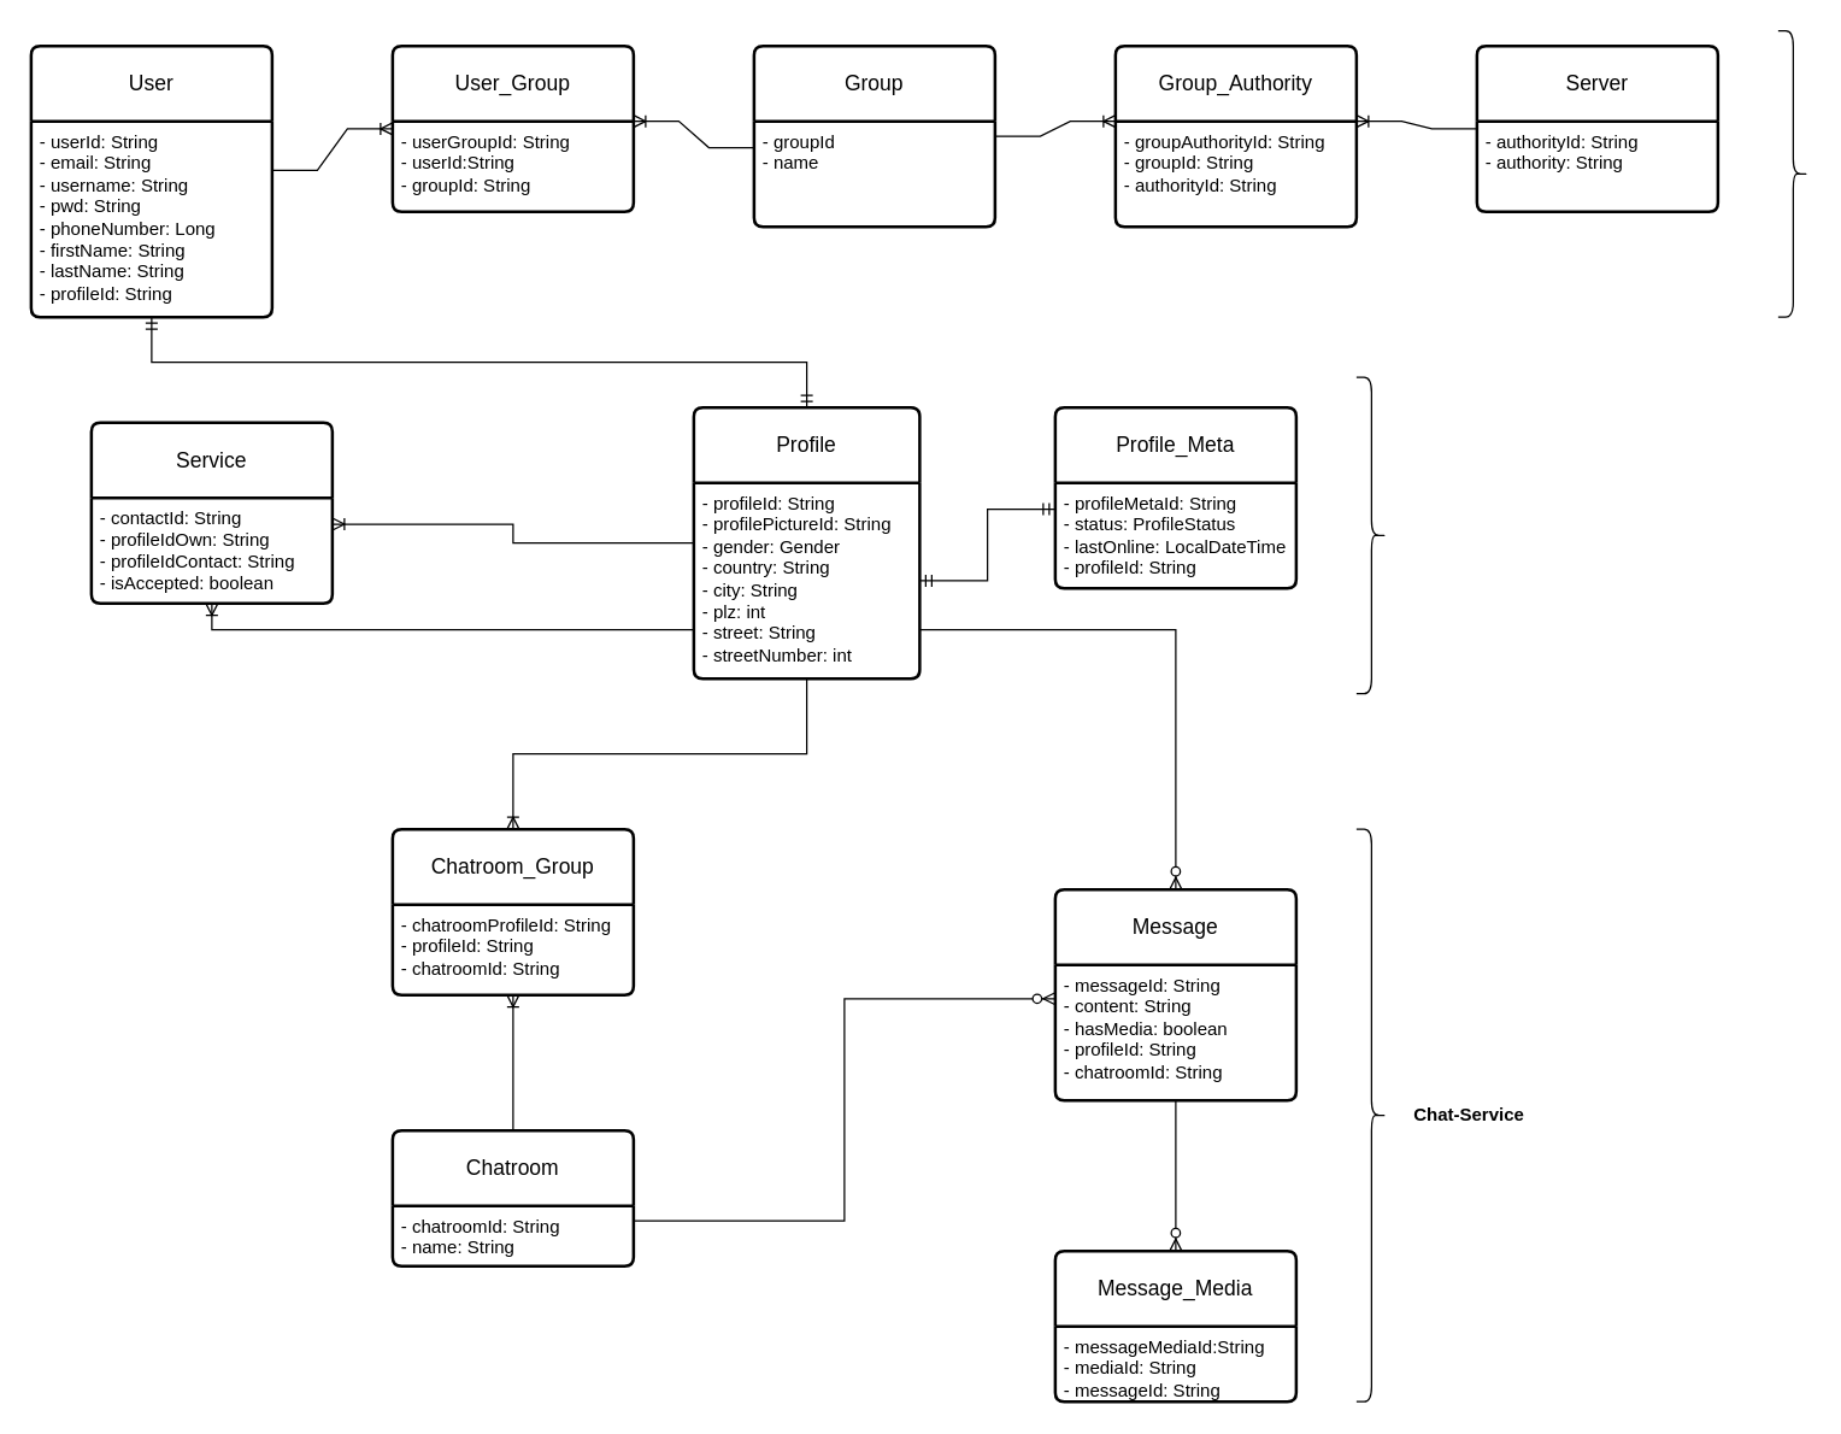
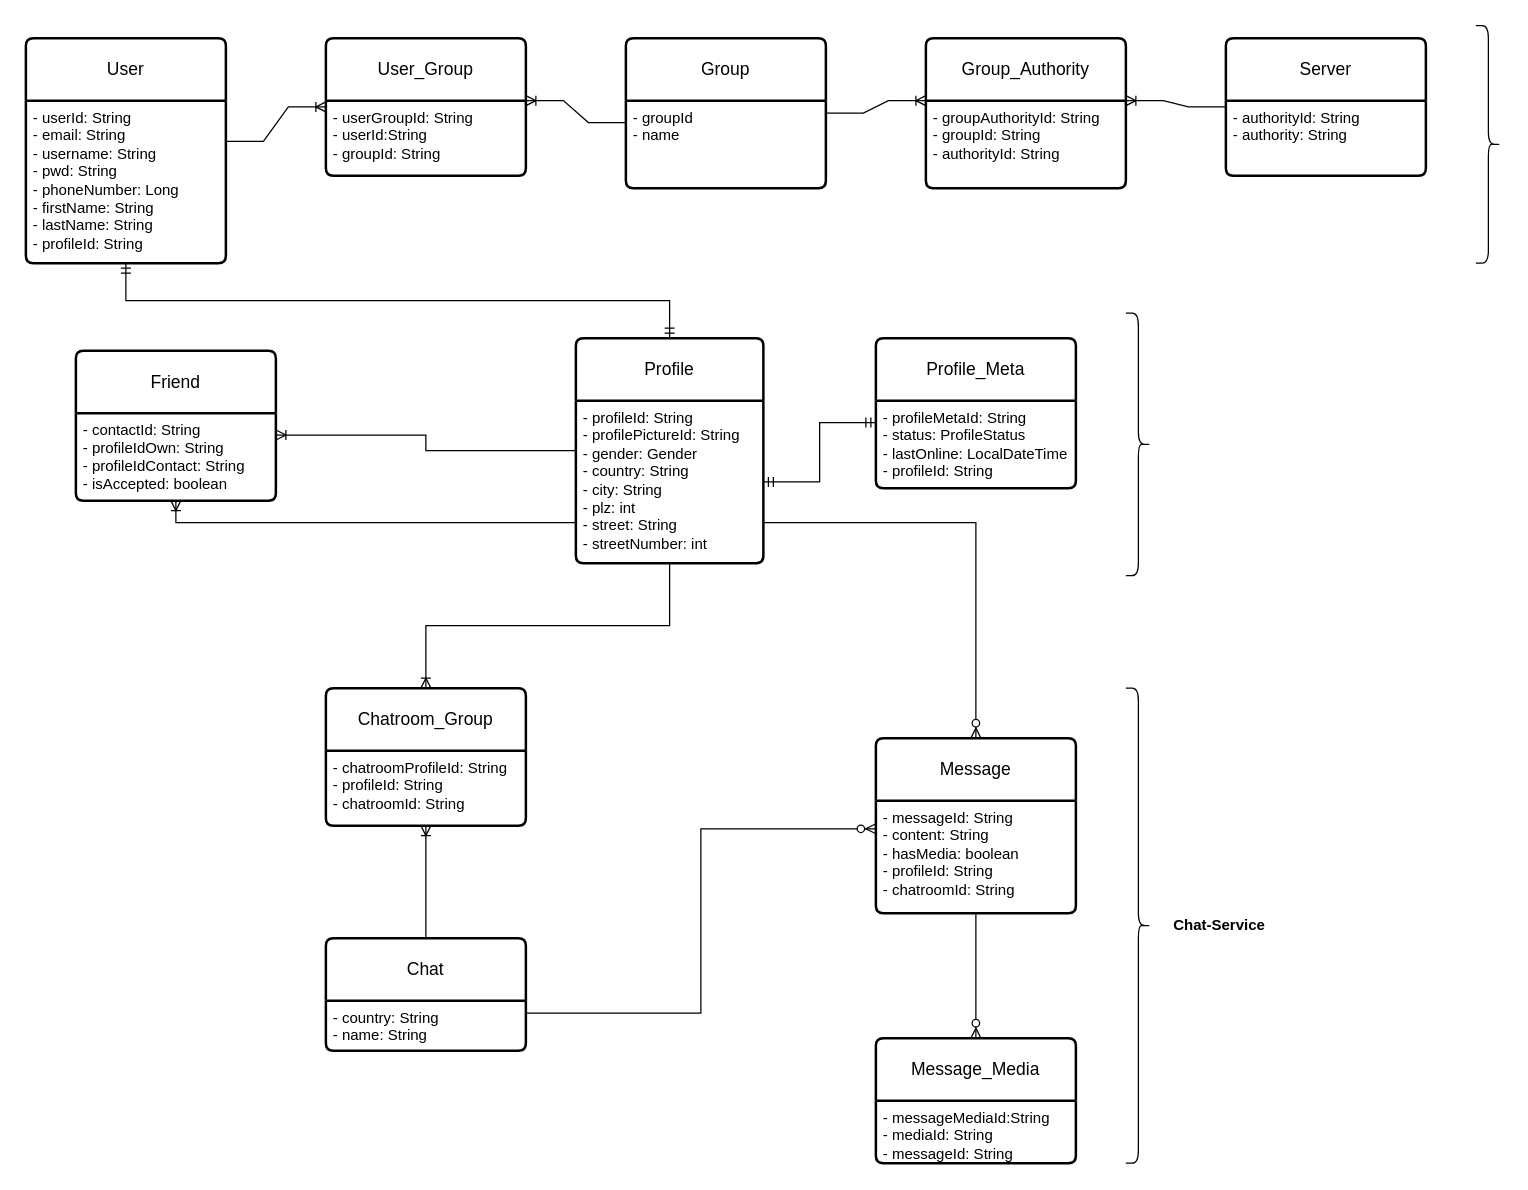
  <mxCell id="0" />
  <mxCell id="1" parent="0" />
  <mxCell id="2" value="User" style="swimlane;childLayout=stackLayout;horizontal=1;startSize=50;horizontalStack=0;rounded=1;fontSize=14;fontStyle=0;strokeWidth=2;resizeParent=0;resizeLast=1;shadow=0;dashed=0;align=center;arcSize=4;whiteSpace=wrap;html=1;" parent="1" vertex="1"><mxGeometry x="20" y="30" width="160" height="180" as="geometry" /></mxCell>
  <mxCell id="3" value="- userId: String&lt;br&gt;- email: String&lt;div&gt;- username: String&lt;/div&gt;&lt;div&gt;- pwd: String&lt;/div&gt;&lt;div&gt;-&lt;span style=&quot;background-color: transparent; color: light-dark(rgb(0, 0, 0), rgb(255, 255, 255));&quot;&gt;&amp;nbsp;phoneNumber: Long&lt;/span&gt;&lt;/div&gt;&lt;div&gt;&lt;div&gt;&lt;div&gt;- firstName: String&lt;/div&gt;&lt;div&gt;- lastName: String&lt;/div&gt;&lt;/div&gt;&lt;div&gt;- profileId: String&lt;/div&gt;&lt;/div&gt;&lt;div&gt;&lt;br&gt;&lt;/div&gt;" style="align=left;strokeColor=none;fillColor=none;spacingLeft=4;fontSize=12;verticalAlign=top;resizable=0;rotatable=0;part=1;html=1;" parent="2" vertex="1"><mxGeometry y="50" width="160" height="130" as="geometry" /></mxCell>
  <mxCell id="4" value="User_Group" style="swimlane;childLayout=stackLayout;horizontal=1;startSize=50;horizontalStack=0;rounded=1;fontSize=14;fontStyle=0;strokeWidth=2;resizeParent=0;resizeLast=1;shadow=0;dashed=0;align=center;arcSize=4;whiteSpace=wrap;html=1;" parent="1" vertex="1"><mxGeometry x="260" y="30" width="160" height="110" as="geometry" /></mxCell>
  <mxCell id="5" value="&lt;div&gt;&lt;span style=&quot;background-color: transparent; color: light-dark(rgb(0, 0, 0), rgb(255, 255, 255));&quot;&gt;- userGroupId: String&lt;/span&gt;&lt;/div&gt;- userId:String&lt;div&gt;- groupId: String&lt;/div&gt;" style="align=left;strokeColor=none;fillColor=none;spacingLeft=4;fontSize=12;verticalAlign=top;resizable=0;rotatable=0;part=1;html=1;" parent="4" vertex="1"><mxGeometry y="50" width="160" height="60" as="geometry" /></mxCell>
  <mxCell id="6" value="Server" style="swimlane;childLayout=stackLayout;horizontal=1;startSize=50;horizontalStack=0;rounded=1;fontSize=14;fontStyle=0;strokeWidth=2;resizeParent=0;resizeLast=1;shadow=0;dashed=0;align=center;arcSize=4;whiteSpace=wrap;html=1;" parent="1" vertex="1"><mxGeometry x="980" y="30" width="160" height="110" as="geometry" /></mxCell>
  <mxCell id="7" value="&lt;div&gt;&lt;div&gt;- authorityId: String&lt;/div&gt;&lt;div&gt;- authority: String&lt;/div&gt;&lt;/div&gt;&lt;div&gt;&lt;br&gt;&lt;/div&gt;" style="align=left;strokeColor=none;fillColor=none;spacingLeft=4;fontSize=12;verticalAlign=top;resizable=0;rotatable=0;part=1;html=1;" parent="6" vertex="1"><mxGeometry y="50" width="160" height="60" as="geometry" /></mxCell>
  <mxCell id="8" value="Profile" style="swimlane;childLayout=stackLayout;horizontal=1;startSize=50;horizontalStack=0;rounded=1;fontSize=14;fontStyle=0;strokeWidth=2;resizeParent=0;resizeLast=1;shadow=0;dashed=0;align=center;arcSize=4;whiteSpace=wrap;html=1;" parent="1" vertex="1"><mxGeometry x="460" y="270" width="150" height="180" as="geometry" /></mxCell>
  <mxCell id="9" value="&lt;div&gt;- profileId: String&lt;/div&gt;&lt;div&gt;- profilePictureId: String&lt;/div&gt;&lt;div&gt;- gender: Gender&lt;/div&gt;&lt;div&gt;- country: String&lt;/div&gt;&lt;div&gt;- city: String&lt;/div&gt;&lt;div&gt;- plz: int&lt;/div&gt;&lt;div&gt;- street: String&lt;/div&gt;&lt;div&gt;- streetNumber: int&lt;/div&gt;" style="align=left;strokeColor=none;fillColor=none;spacingLeft=4;fontSize=12;verticalAlign=top;resizable=0;rotatable=0;part=1;html=1;" parent="8" vertex="1"><mxGeometry y="50" width="150" height="130" as="geometry" /></mxCell>
  <mxCell id="10" style="edgeStyle=orthogonalEdgeStyle;rounded=0;orthogonalLoop=1;jettySize=auto;html=1;exitX=0.5;exitY=1;exitDx=0;exitDy=0;" parent="8" source="9" target="9" edge="1"><mxGeometry relative="1" as="geometry" /></mxCell>
  <mxCell id="11" value="" style="fontSize=12;html=1;endArrow=ERmandOne;startArrow=ERmandOne;rounded=0;exitX=0.5;exitY=0;exitDx=0;exitDy=0;entryX=0.5;entryY=1;entryDx=0;entryDy=0;edgeStyle=orthogonalEdgeStyle;" parent="1" source="8" target="3" edge="1"><mxGeometry width="100" height="100" relative="1" as="geometry"><mxPoint x="275" y="250" as="sourcePoint" /><mxPoint x="275" y="120" as="targetPoint" /></mxGeometry></mxCell>
  <mxCell id="12" value="Profile_Meta" style="swimlane;childLayout=stackLayout;horizontal=1;startSize=50;horizontalStack=0;rounded=1;fontSize=14;fontStyle=0;strokeWidth=2;resizeParent=0;resizeLast=1;shadow=0;dashed=0;align=center;arcSize=4;whiteSpace=wrap;html=1;" parent="1" vertex="1"><mxGeometry x="700" y="270" width="160" height="120" as="geometry" /></mxCell>
  <mxCell id="13" value="&lt;div&gt;- profileMetaId: String&lt;/div&gt;&lt;div&gt;&lt;div&gt;- status: ProfileStatus&lt;div&gt;- lastOnline: LocalDateTime&lt;/div&gt;&lt;/div&gt;&lt;/div&gt;&lt;div&gt;- profileId: String&lt;/div&gt;" style="align=left;strokeColor=none;fillColor=none;spacingLeft=4;fontSize=12;verticalAlign=top;resizable=0;rotatable=0;part=1;html=1;" parent="12" vertex="1"><mxGeometry y="50" width="160" height="70" as="geometry" /></mxCell>
- <mxCell id="14" value="Service" style="swimlane;childLayout=stackLayout;horizontal=1;startSize=50;horizontalStack=0;rounded=1;fontSize=14;fontStyle=0;strokeWidth=2;resizeParent=0;resizeLast=1;shadow=0;dashed=0;align=center;arcSize=4;whiteSpace=wrap;html=1;" parent="1" vertex="1"><mxGeometry x="60" y="280" width="160" height="120" as="geometry" /></mxCell>
+ <mxCell id="14" value="Friend" style="swimlane;childLayout=stackLayout;horizontal=1;startSize=50;horizontalStack=0;rounded=1;fontSize=14;fontStyle=0;strokeWidth=2;resizeParent=0;resizeLast=1;shadow=0;dashed=0;align=center;arcSize=4;whiteSpace=wrap;html=1;" parent="1" vertex="1"><mxGeometry x="60" y="280" width="160" height="120" as="geometry" /></mxCell>
  <mxCell id="15" value="&lt;div&gt;- contactId: String&lt;/div&gt;&lt;div&gt;- profileIdOwn: String&lt;/div&gt;&lt;div&gt;- profileIdContact: String&lt;/div&gt;&lt;div&gt;- isAccepted: boolean&lt;/div&gt;" style="align=left;strokeColor=none;fillColor=none;spacingLeft=4;fontSize=12;verticalAlign=top;resizable=0;rotatable=0;part=1;html=1;" parent="14" vertex="1"><mxGeometry y="50" width="160" height="70" as="geometry" /></mxCell>
  <mxCell id="16" value="" style="edgeStyle=orthogonalEdgeStyle;fontSize=12;html=1;endArrow=ERmandOne;startArrow=ERmandOne;rounded=0;entryX=0;entryY=0.25;entryDx=0;entryDy=0;" parent="1" source="9" target="13" edge="1"><mxGeometry width="100" height="100" relative="1" as="geometry"><mxPoint x="630" y="490" as="sourcePoint" /><mxPoint x="730" y="390" as="targetPoint" /></mxGeometry></mxCell>
  <mxCell id="17" value="" style="fontSize=12;html=1;endArrow=ERoneToMany;rounded=0;entryX=1;entryY=0.25;entryDx=0;entryDy=0;edgeStyle=orthogonalEdgeStyle;exitX=0;exitY=0.5;exitDx=0;exitDy=0;" parent="1" source="8" target="15" edge="1"><mxGeometry width="100" height="100" relative="1" as="geometry"><mxPoint x="460" y="338" as="sourcePoint" /><mxPoint x="520" y="420" as="targetPoint" /></mxGeometry></mxCell>
- <mxCell id="18" value="Chatroom" style="swimlane;childLayout=stackLayout;horizontal=1;startSize=50;horizontalStack=0;rounded=1;fontSize=14;fontStyle=0;strokeWidth=2;resizeParent=0;resizeLast=1;shadow=0;dashed=0;align=center;arcSize=4;whiteSpace=wrap;html=1;" parent="1" vertex="1"><mxGeometry x="260" y="750" width="160" height="90" as="geometry" /></mxCell>
- <mxCell id="19" value="- chatroomId: String&lt;div&gt;- name: String&lt;/div&gt;" style="align=left;strokeColor=none;fillColor=none;spacingLeft=4;fontSize=12;verticalAlign=top;resizable=0;rotatable=0;part=1;html=1;" parent="18" vertex="1"><mxGeometry y="50" width="160" height="40" as="geometry" /></mxCell>
+ <mxCell id="18" value="Chat" style="swimlane;childLayout=stackLayout;horizontal=1;startSize=50;horizontalStack=0;rounded=1;fontSize=14;fontStyle=0;strokeWidth=2;resizeParent=0;resizeLast=1;shadow=0;dashed=0;align=center;arcSize=4;whiteSpace=wrap;html=1;" parent="1" vertex="1"><mxGeometry x="260" y="750" width="160" height="90" as="geometry" /></mxCell>
+ <mxCell id="19" value="- country: String&lt;div&gt;- name: String&lt;/div&gt;" style="align=left;strokeColor=none;fillColor=none;spacingLeft=4;fontSize=12;verticalAlign=top;resizable=0;rotatable=0;part=1;html=1;" parent="18" vertex="1"><mxGeometry y="50" width="160" height="40" as="geometry" /></mxCell>
  <mxCell id="20" value="Message" style="swimlane;childLayout=stackLayout;horizontal=1;startSize=50;horizontalStack=0;rounded=1;fontSize=14;fontStyle=0;strokeWidth=2;resizeParent=0;resizeLast=1;shadow=0;dashed=0;align=center;arcSize=4;whiteSpace=wrap;html=1;" parent="1" vertex="1"><mxGeometry x="700" y="590" width="160" height="140" as="geometry" /></mxCell>
  <mxCell id="21" value="&lt;span style=&quot;background-color: transparent; color: light-dark(rgb(0, 0, 0), rgb(255, 255, 255));&quot;&gt;- messageId: String&lt;/span&gt;&lt;div&gt;- content: String&lt;/div&gt;&lt;div&gt;- hasMedia: boolean&lt;/div&gt;&lt;div&gt;- profileId: String&lt;/div&gt;&lt;div&gt;- chatroomId: String&lt;/div&gt;" style="align=left;strokeColor=none;fillColor=none;spacingLeft=4;fontSize=12;verticalAlign=top;resizable=0;rotatable=0;part=1;html=1;" parent="20" vertex="1"><mxGeometry y="50" width="160" height="90" as="geometry" /></mxCell>
  <mxCell id="22" value="" style="edgeStyle=orthogonalEdgeStyle;fontSize=12;html=1;endArrow=ERzeroToMany;endFill=1;rounded=0;exitX=1;exitY=0.75;exitDx=0;exitDy=0;entryX=0.5;entryY=0;entryDx=0;entryDy=0;" parent="1" source="9" target="20" edge="1"><mxGeometry width="100" height="100" relative="1" as="geometry"><mxPoint x="610" y="610" as="sourcePoint" /><mxPoint x="710" y="510" as="targetPoint" /></mxGeometry></mxCell>
  <mxCell id="23" value="Message_Media" style="swimlane;childLayout=stackLayout;horizontal=1;startSize=50;horizontalStack=0;rounded=1;fontSize=14;fontStyle=0;strokeWidth=2;resizeParent=0;resizeLast=1;shadow=0;dashed=0;align=center;arcSize=4;whiteSpace=wrap;html=1;" parent="1" vertex="1"><mxGeometry x="700" y="830" width="160" height="100" as="geometry" /></mxCell>
  <mxCell id="24" value="&lt;div&gt;- messageMediaId:String&lt;/div&gt;&lt;div&gt;- mediaId: String&lt;/div&gt;&lt;div&gt;- messageId: String&lt;/div&gt;" style="align=left;strokeColor=none;fillColor=none;spacingLeft=4;fontSize=12;verticalAlign=top;resizable=0;rotatable=0;part=1;html=1;" parent="23" vertex="1"><mxGeometry y="50" width="160" height="50" as="geometry" /></mxCell>
  <mxCell id="25" value="" style="fontSize=12;html=1;endArrow=ERzeroToMany;endFill=1;rounded=0;entryX=0.5;entryY=0;entryDx=0;entryDy=0;exitX=0.5;exitY=1;exitDx=0;exitDy=0;" parent="1" source="21" target="23" edge="1"><mxGeometry width="100" height="100" relative="1" as="geometry"><mxPoint x="570" y="830" as="sourcePoint" /><mxPoint x="670" y="730" as="targetPoint" /></mxGeometry></mxCell>
  <mxCell id="26" value="" style="edgeStyle=orthogonalEdgeStyle;fontSize=12;html=1;endArrow=ERzeroToMany;endFill=1;rounded=0;exitX=1;exitY=0.25;exitDx=0;exitDy=0;entryX=0;entryY=0.25;entryDx=0;entryDy=0;" parent="1" source="19" target="21" edge="1"><mxGeometry width="100" height="100" relative="1" as="geometry"><mxPoint x="470" y="730" as="sourcePoint" /><mxPoint x="570" y="630" as="targetPoint" /></mxGeometry></mxCell>
  <mxCell id="27" value="Chatroom_Group" style="swimlane;childLayout=stackLayout;horizontal=1;startSize=50;horizontalStack=0;rounded=1;fontSize=14;fontStyle=0;strokeWidth=2;resizeParent=0;resizeLast=1;shadow=0;dashed=0;align=center;arcSize=4;whiteSpace=wrap;html=1;" parent="1" vertex="1"><mxGeometry x="260" y="550" width="160" height="110" as="geometry" /></mxCell>
  <mxCell id="28" value="- chatroomProfileId: String&lt;div&gt;- profileId: String&lt;/div&gt;&lt;div&gt;- chatroomId: String&lt;/div&gt;" style="align=left;strokeColor=none;fillColor=none;spacingLeft=4;fontSize=12;verticalAlign=top;resizable=0;rotatable=0;part=1;html=1;" parent="27" vertex="1"><mxGeometry y="50" width="160" height="60" as="geometry" /></mxCell>
  <mxCell id="29" value="" style="edgeStyle=orthogonalEdgeStyle;fontSize=12;html=1;endArrow=ERoneToMany;rounded=0;exitX=0.5;exitY=0;exitDx=0;exitDy=0;entryX=0.5;entryY=1;entryDx=0;entryDy=0;" parent="1" source="18" target="28" edge="1"><mxGeometry width="100" height="100" relative="1" as="geometry"><mxPoint x="390" y="720" as="sourcePoint" /><mxPoint x="490" y="620" as="targetPoint" /></mxGeometry></mxCell>
  <mxCell id="30" value="" style="edgeStyle=orthogonalEdgeStyle;fontSize=12;html=1;endArrow=ERoneToMany;rounded=0;exitX=0.5;exitY=1;exitDx=0;exitDy=0;" parent="1" source="9" target="27" edge="1"><mxGeometry width="100" height="100" relative="1" as="geometry"><mxPoint x="480" y="480" as="sourcePoint" /><mxPoint x="360" y="625" as="targetPoint" /></mxGeometry></mxCell>
  <mxCell id="31" value="" style="shape=curlyBracket;whiteSpace=wrap;html=1;rounded=1;flipH=1;labelPosition=right;verticalLabelPosition=middle;align=left;verticalAlign=middle;" parent="1" vertex="1"><mxGeometry x="900" y="550" width="20" height="380" as="geometry" /></mxCell>
  <mxCell id="32" value="&lt;b&gt;Chat-Service&lt;/b&gt;" style="text;html=1;align=center;verticalAlign=middle;whiteSpace=wrap;rounded=0;" parent="1" vertex="1"><mxGeometry x="930" y="725" width="90" height="30" as="geometry" /></mxCell>
  <mxCell id="33" value="" style="shape=curlyBracket;whiteSpace=wrap;html=1;rounded=1;flipH=1;labelPosition=right;verticalLabelPosition=middle;align=left;verticalAlign=middle;" parent="1" vertex="1"><mxGeometry x="900" y="250" width="20" height="210" as="geometry" /></mxCell>
  <mxCell id="34" value="" style="shape=curlyBracket;whiteSpace=wrap;html=1;rounded=1;flipH=1;labelPosition=right;verticalLabelPosition=middle;align=left;verticalAlign=middle;" parent="1" vertex="1"><mxGeometry x="1180" y="20" width="20" height="190" as="geometry" /></mxCell>
  <mxCell id="35" value="Group" style="swimlane;childLayout=stackLayout;horizontal=1;startSize=50;horizontalStack=0;rounded=1;fontSize=14;fontStyle=0;strokeWidth=2;resizeParent=0;resizeLast=1;shadow=0;dashed=0;align=center;arcSize=4;whiteSpace=wrap;html=1;" parent="1" vertex="1"><mxGeometry x="500" y="30" width="160" height="120" as="geometry" /></mxCell>
  <mxCell id="36" value="- groupId&lt;div&gt;- name&lt;/div&gt;" style="align=left;strokeColor=none;fillColor=none;spacingLeft=4;fontSize=12;verticalAlign=top;resizable=0;rotatable=0;part=1;html=1;" parent="35" vertex="1"><mxGeometry y="50" width="160" height="70" as="geometry" /></mxCell>
  <mxCell id="37" value="" style="edgeStyle=entityRelationEdgeStyle;fontSize=12;html=1;endArrow=ERoneToMany;rounded=0;exitX=1;exitY=0.25;exitDx=0;exitDy=0;entryX=0;entryY=0.5;entryDx=0;entryDy=0;" parent="1" source="3" target="4" edge="1"><mxGeometry width="100" height="100" relative="1" as="geometry"><mxPoint x="390" y="160" as="sourcePoint" /><mxPoint x="490" y="60" as="targetPoint" /></mxGeometry></mxCell>
  <mxCell id="38" value="" style="edgeStyle=entityRelationEdgeStyle;fontSize=12;html=1;endArrow=ERoneToMany;rounded=0;entryX=1;entryY=0;entryDx=0;entryDy=0;exitX=0;exitY=0.25;exitDx=0;exitDy=0;" parent="1" source="36" target="5" edge="1"><mxGeometry width="100" height="100" relative="1" as="geometry"><mxPoint x="640" y="180" as="sourcePoint" /><mxPoint x="740" y="80" as="targetPoint" /></mxGeometry></mxCell>
  <mxCell id="39" value="Group_Authority" style="swimlane;childLayout=stackLayout;horizontal=1;startSize=50;horizontalStack=0;rounded=1;fontSize=14;fontStyle=0;strokeWidth=2;resizeParent=0;resizeLast=1;shadow=0;dashed=0;align=center;arcSize=4;whiteSpace=wrap;html=1;" vertex="1" parent="1"><mxGeometry x="740" y="30" width="160" height="120" as="geometry" /></mxCell>
  <mxCell id="40" value="- groupAuthorityId: String&lt;div&gt;- groupId: String&lt;/div&gt;&lt;div&gt;-&amp;nbsp;&lt;span style=&quot;background-color: transparent; color: light-dark(rgb(0, 0, 0), rgb(255, 255, 255));&quot;&gt;authorityId: String&lt;/span&gt;&lt;/div&gt;" style="align=left;strokeColor=none;fillColor=none;spacingLeft=4;fontSize=12;verticalAlign=top;resizable=0;rotatable=0;part=1;html=1;" vertex="1" parent="39"><mxGeometry y="50" width="160" height="70" as="geometry" /></mxCell>
  <mxCell id="41" value="" style="edgeStyle=entityRelationEdgeStyle;fontSize=12;html=1;endArrow=ERoneToMany;rounded=0;exitX=1;exitY=0.5;exitDx=0;exitDy=0;entryX=0;entryY=0;entryDx=0;entryDy=0;" edge="1" parent="1" source="35" target="40"><mxGeometry width="100" height="100" relative="1" as="geometry"><mxPoint x="670" y="190" as="sourcePoint" /><mxPoint x="770" y="90" as="targetPoint" /></mxGeometry></mxCell>
  <mxCell id="42" value="" style="edgeStyle=entityRelationEdgeStyle;fontSize=12;html=1;endArrow=ERoneToMany;rounded=0;entryX=1;entryY=0;entryDx=0;entryDy=0;exitX=0;exitY=0.5;exitDx=0;exitDy=0;" edge="1" parent="1" source="6" target="40"><mxGeometry width="100" height="100" relative="1" as="geometry"><mxPoint x="920" y="200" as="sourcePoint" /><mxPoint x="1020" y="100" as="targetPoint" /></mxGeometry></mxCell>
  <mxCell id="43" value="" style="edgeStyle=orthogonalEdgeStyle;fontSize=12;html=1;endArrow=ERoneToMany;rounded=0;exitX=0;exitY=0.75;exitDx=0;exitDy=0;entryX=0.5;entryY=1;entryDx=0;entryDy=0;" edge="1" parent="1" source="9" target="15"><mxGeometry width="100" height="100" relative="1" as="geometry"><mxPoint x="230" y="480" as="sourcePoint" /><mxPoint x="330" y="380" as="targetPoint" /></mxGeometry></mxCell>
